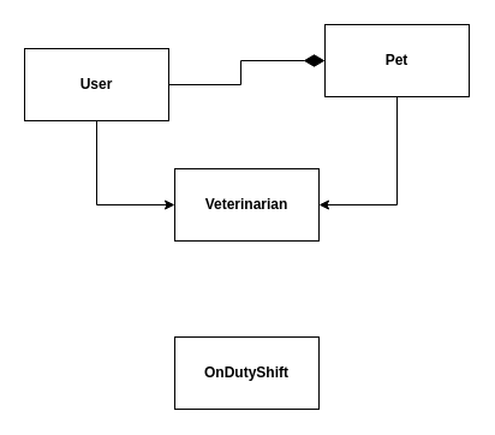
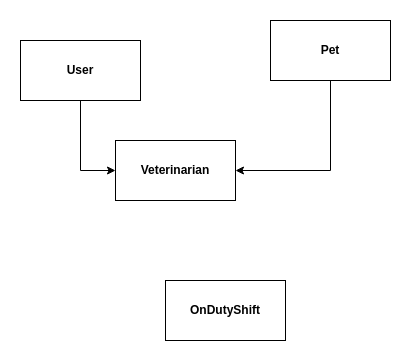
  <mxCell id="0" />
  <mxCell id="1" parent="0" />
- <mxCell id="2" value="&lt;b&gt;Veterinarian&lt;/b&gt;" style="rounded=0;whiteSpace=wrap;html=1;" vertex="1" parent="1"><mxGeometry x="145" y="140" width="120" height="60" as="geometry" /></mxCell>
- <mxCell id="3" value="&lt;b&gt;OnDutyShift&lt;/b&gt;" style="rounded=0;whiteSpace=wrap;html=1;" vertex="1" parent="1"><mxGeometry x="145" y="280" width="120" height="60" as="geometry" /></mxCell>
- <mxCell id="4" style="edgeStyle=orthogonalEdgeStyle;rounded=0;orthogonalLoop=1;jettySize=auto;html=1;entryX=0;entryY=0.5;entryDx=0;entryDy=0;endArrow=diamondThin;endFill=1;strokeWidth=1;endSize=15;" edge="1" parent="1" source="6" target="8"><mxGeometry relative="1" as="geometry" /></mxCell>
+ <mxCell id="2" value="&lt;b&gt;Veterinarian&lt;/b&gt;" style="rounded=0;whiteSpace=wrap;html=1;" vertex="1" parent="1"><mxGeometry x="115" y="140" width="120" height="60" as="geometry" /></mxCell>
+ <mxCell id="3" value="&lt;b&gt;OnDutyShift&lt;/b&gt;" style="rounded=0;whiteSpace=wrap;html=1;" vertex="1" parent="1"><mxGeometry x="165" y="280" width="120" height="60" as="geometry" /></mxCell>
  <mxCell id="5" style="edgeStyle=orthogonalEdgeStyle;rounded=0;orthogonalLoop=1;jettySize=auto;html=1;entryX=0;entryY=0.5;entryDx=0;entryDy=0;exitX=0.5;exitY=1;exitDx=0;exitDy=0;" edge="1" parent="1" source="6" target="2"><mxGeometry relative="1" as="geometry" /></mxCell>
  <mxCell id="6" value="&lt;b&gt;User&lt;/b&gt;" style="rounded=0;whiteSpace=wrap;html=1;" vertex="1" parent="1"><mxGeometry x="20" y="40" width="120" height="60" as="geometry" /></mxCell>
  <mxCell id="7" style="edgeStyle=orthogonalEdgeStyle;rounded=0;orthogonalLoop=1;jettySize=auto;html=1;entryX=1;entryY=0.5;entryDx=0;entryDy=0;exitX=0.5;exitY=1;exitDx=0;exitDy=0;" edge="1" parent="1" source="8" target="2"><mxGeometry relative="1" as="geometry" /></mxCell>
  <mxCell id="8" value="&lt;b&gt;Pet&lt;/b&gt;" style="rounded=0;whiteSpace=wrap;html=1;" vertex="1" parent="1"><mxGeometry x="270" y="20" width="120" height="60" as="geometry" /></mxCell>
